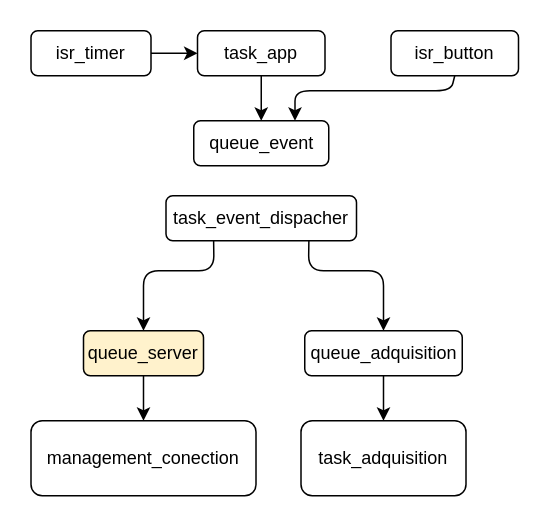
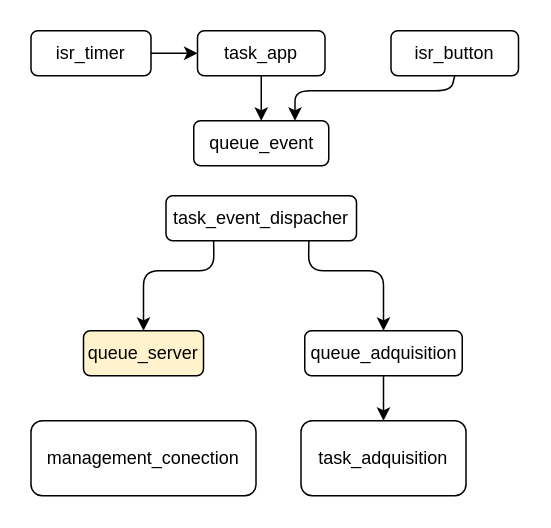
  <mxCell id="0" />
  <mxCell id="1" parent="0" />
  <mxCell id="2" value="task_adquisition" style="rounded=1;whiteSpace=wrap;html=1;" vertex="1" parent="1"><mxGeometry x="200" y="280" width="110" height="50" as="geometry" /></mxCell>
  <mxCell id="3" value="management_conection" style="rounded=1;whiteSpace=wrap;html=1;" vertex="1" parent="1"><mxGeometry x="20" y="280" width="150" height="50" as="geometry" /></mxCell>
- <mxCell id="4" style="edgeStyle=none;html=1;exitX=0.5;exitY=1;exitDx=0;exitDy=0;entryX=0.5;entryY=0;entryDx=0;entryDy=0;" edge="1" parent="1" source="5" target="3"><mxGeometry relative="1" as="geometry" /></mxCell>
  <mxCell id="5" value="queue_server" style="rounded=1;whiteSpace=wrap;html=1;fillColor=#fff2cc;" vertex="1" parent="1"><mxGeometry x="55" y="220" width="80" height="30" as="geometry" /></mxCell>
  <mxCell id="6" style="edgeStyle=none;html=1;exitX=0.5;exitY=1;exitDx=0;exitDy=0;entryX=0.5;entryY=0;entryDx=0;entryDy=0;" edge="1" parent="1" source="7" target="2"><mxGeometry relative="1" as="geometry" /></mxCell>
  <mxCell id="7" value="queue_adquisition" style="rounded=1;whiteSpace=wrap;html=1;" vertex="1" parent="1"><mxGeometry x="202.5" y="220" width="105" height="30" as="geometry" /></mxCell>
  <mxCell id="8" style="edgeStyle=none;html=1;exitX=0.5;exitY=1;exitDx=0;exitDy=0;entryX=0.5;entryY=0;entryDx=0;entryDy=0;" edge="1" parent="1" source="9" target="15"><mxGeometry relative="1" as="geometry" /></mxCell>
  <mxCell id="9" value="task_app" style="rounded=1;whiteSpace=wrap;html=1;" vertex="1" parent="1"><mxGeometry x="131" y="20" width="85" height="30" as="geometry" /></mxCell>
  <mxCell id="10" style="edgeStyle=none;html=1;exitX=0.25;exitY=1;exitDx=0;exitDy=0;entryX=0.5;entryY=0;entryDx=0;entryDy=0;" edge="1" parent="1" source="12" target="5"><mxGeometry relative="1" as="geometry"><Array as="points"><mxPoint x="142" y="180" /><mxPoint x="95" y="180" /></Array></mxGeometry></mxCell>
  <mxCell id="11" style="edgeStyle=none;html=1;exitX=0.75;exitY=1;exitDx=0;exitDy=0;entryX=0.5;entryY=0;entryDx=0;entryDy=0;" edge="1" parent="1" source="12" target="7"><mxGeometry relative="1" as="geometry"><Array as="points"><mxPoint x="205" y="180" /><mxPoint x="255" y="180" /></Array></mxGeometry></mxCell>
  <mxCell id="12" value="task_event_dispacher" style="rounded=1;whiteSpace=wrap;html=1;" vertex="1" parent="1"><mxGeometry x="110" y="130" width="127" height="30" as="geometry" /></mxCell>
  <mxCell id="13" style="edgeStyle=none;html=1;exitX=1;exitY=0.5;exitDx=0;exitDy=0;entryX=0;entryY=0.5;entryDx=0;entryDy=0;" edge="1" parent="1" source="14" target="9"><mxGeometry relative="1" as="geometry" /></mxCell>
  <mxCell id="14" value="isr_timer" style="rounded=1;whiteSpace=wrap;html=1;" vertex="1" parent="1"><mxGeometry x="20" y="20" width="80" height="30" as="geometry" /></mxCell>
  <mxCell id="15" value="queue_event" style="rounded=1;whiteSpace=wrap;html=1;" vertex="1" parent="1"><mxGeometry x="128.5" y="80" width="90" height="30" as="geometry" /></mxCell>
  <mxCell id="16" style="edgeStyle=none;html=1;exitX=0.5;exitY=1;exitDx=0;exitDy=0;entryX=0.75;entryY=0;entryDx=0;entryDy=0;" edge="1" parent="1" source="17" target="15"><mxGeometry relative="1" as="geometry"><Array as="points"><mxPoint x="300" y="60" /><mxPoint x="196" y="60" /></Array></mxGeometry></mxCell>
  <mxCell id="17" value="isr_button" style="rounded=1;whiteSpace=wrap;html=1;" vertex="1" parent="1"><mxGeometry x="260" y="20" width="85" height="30" as="geometry" /></mxCell>
